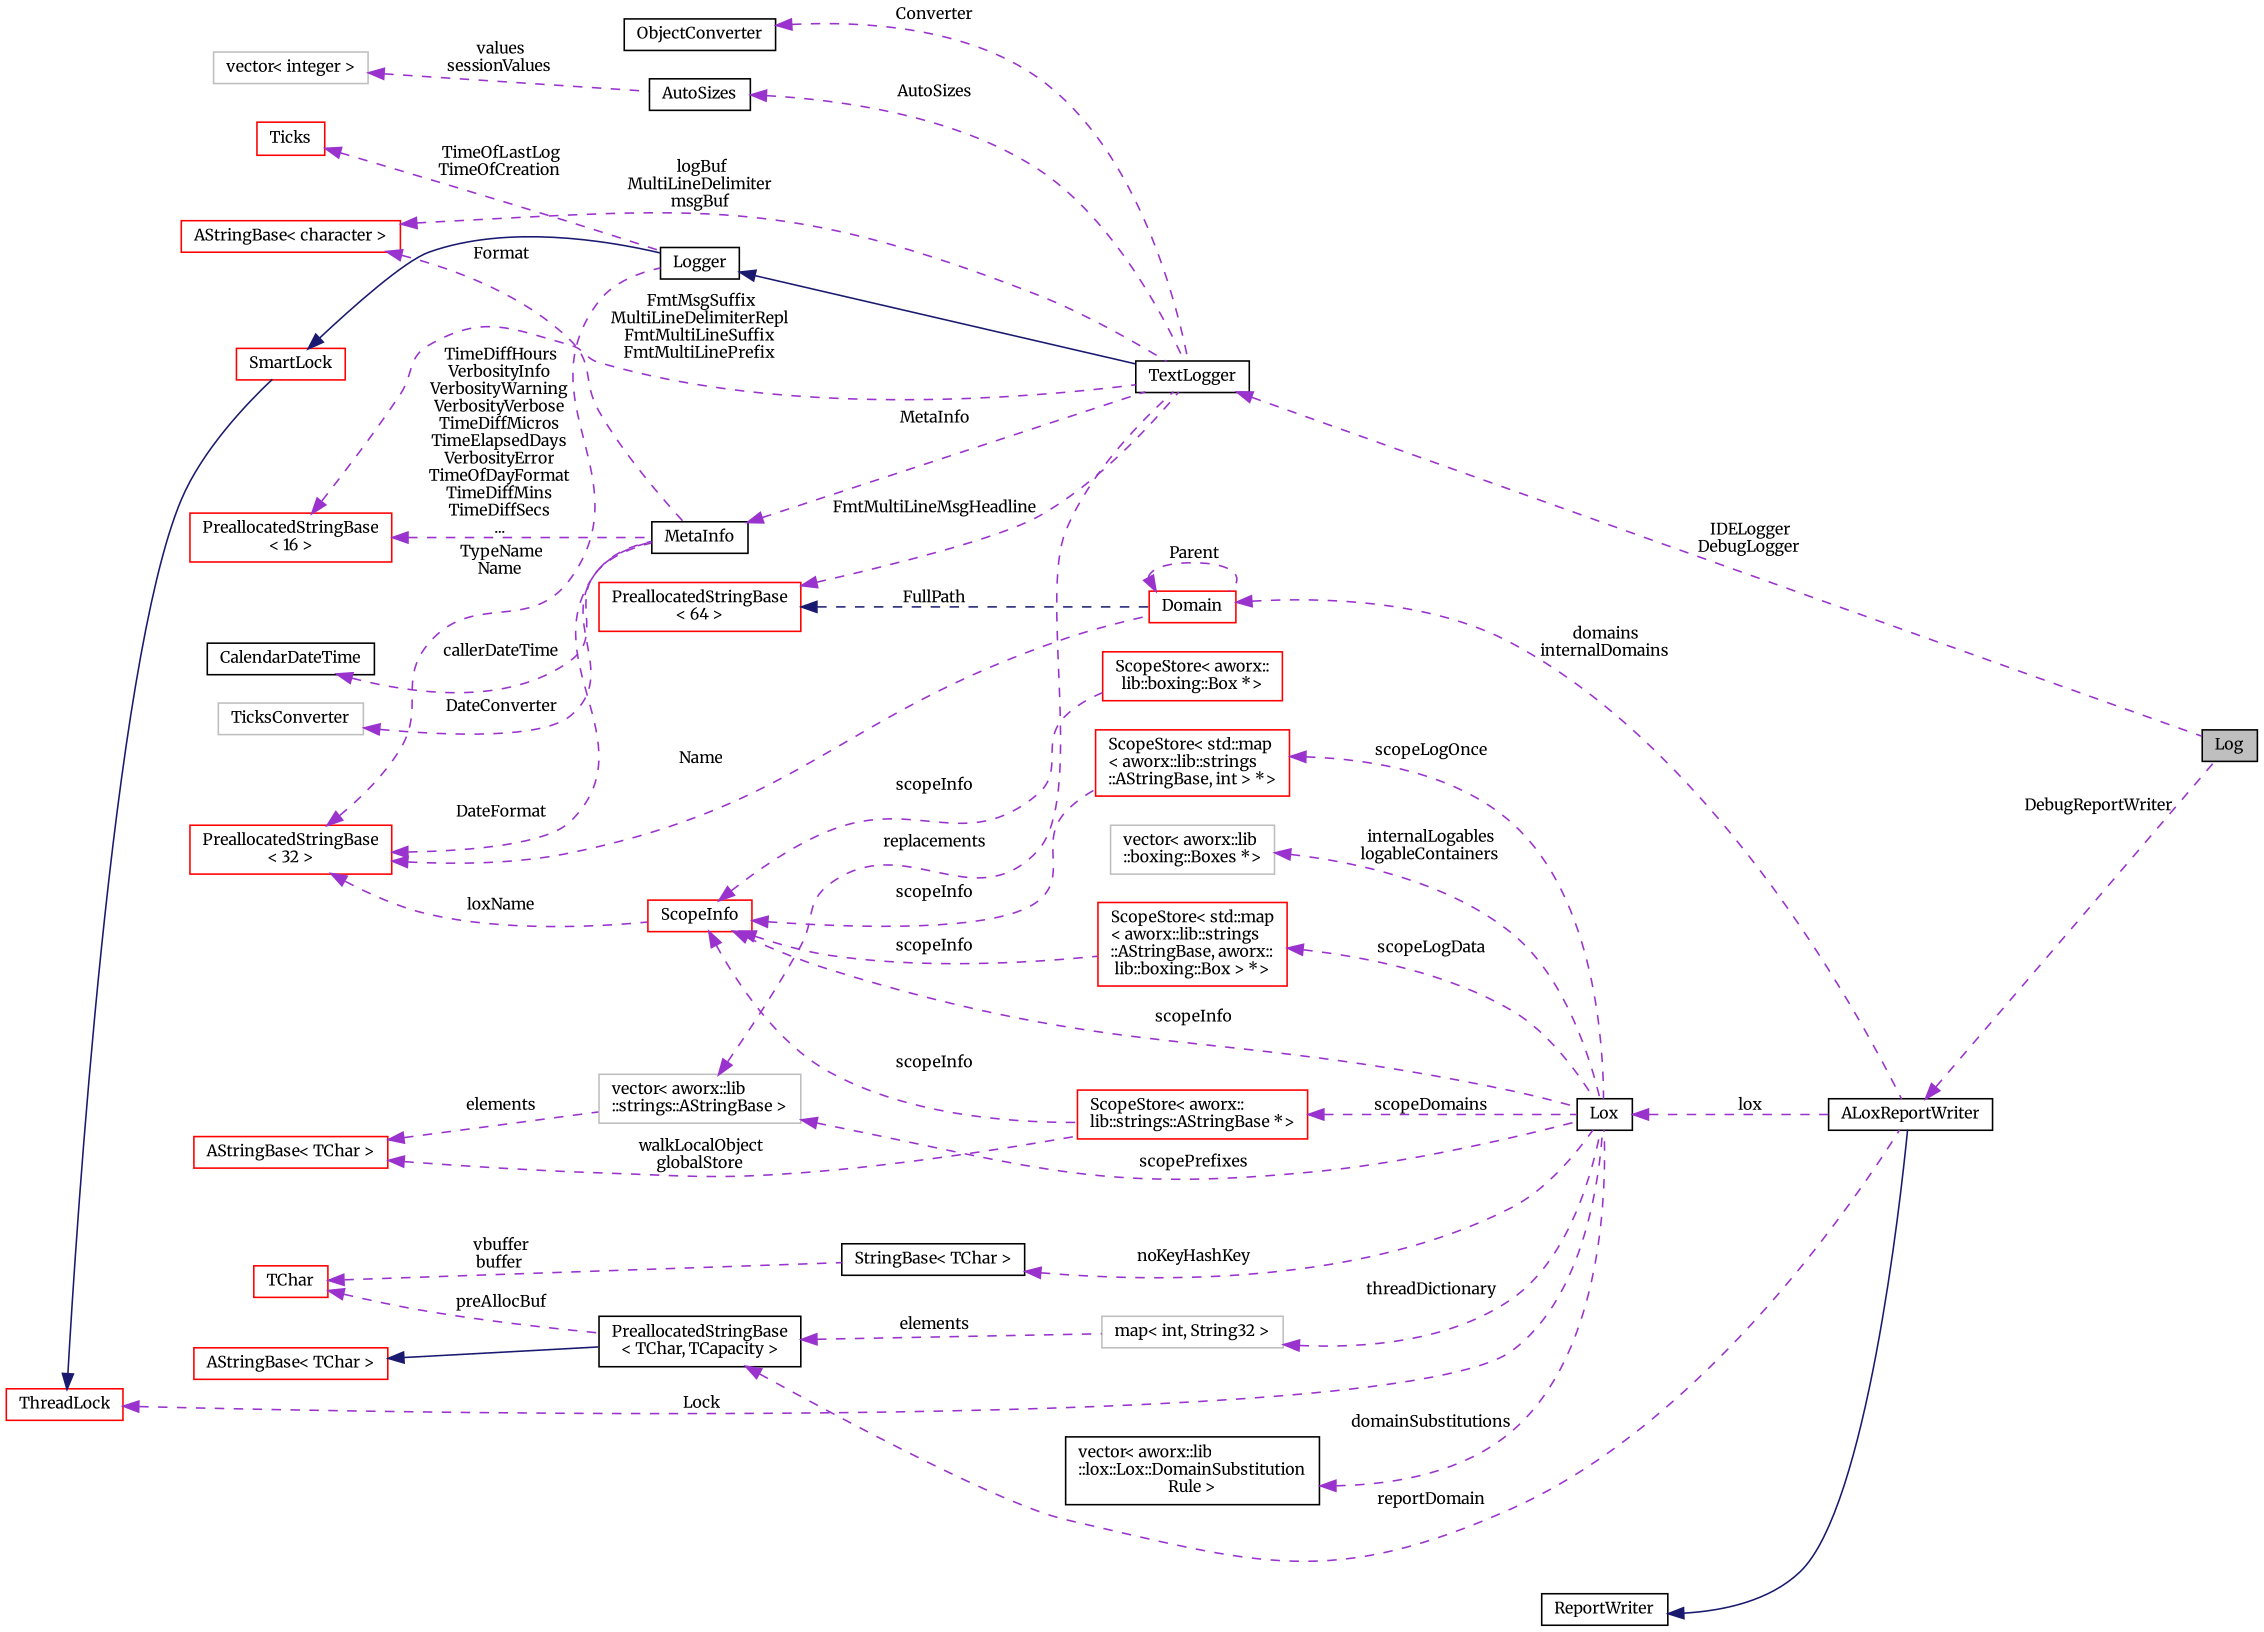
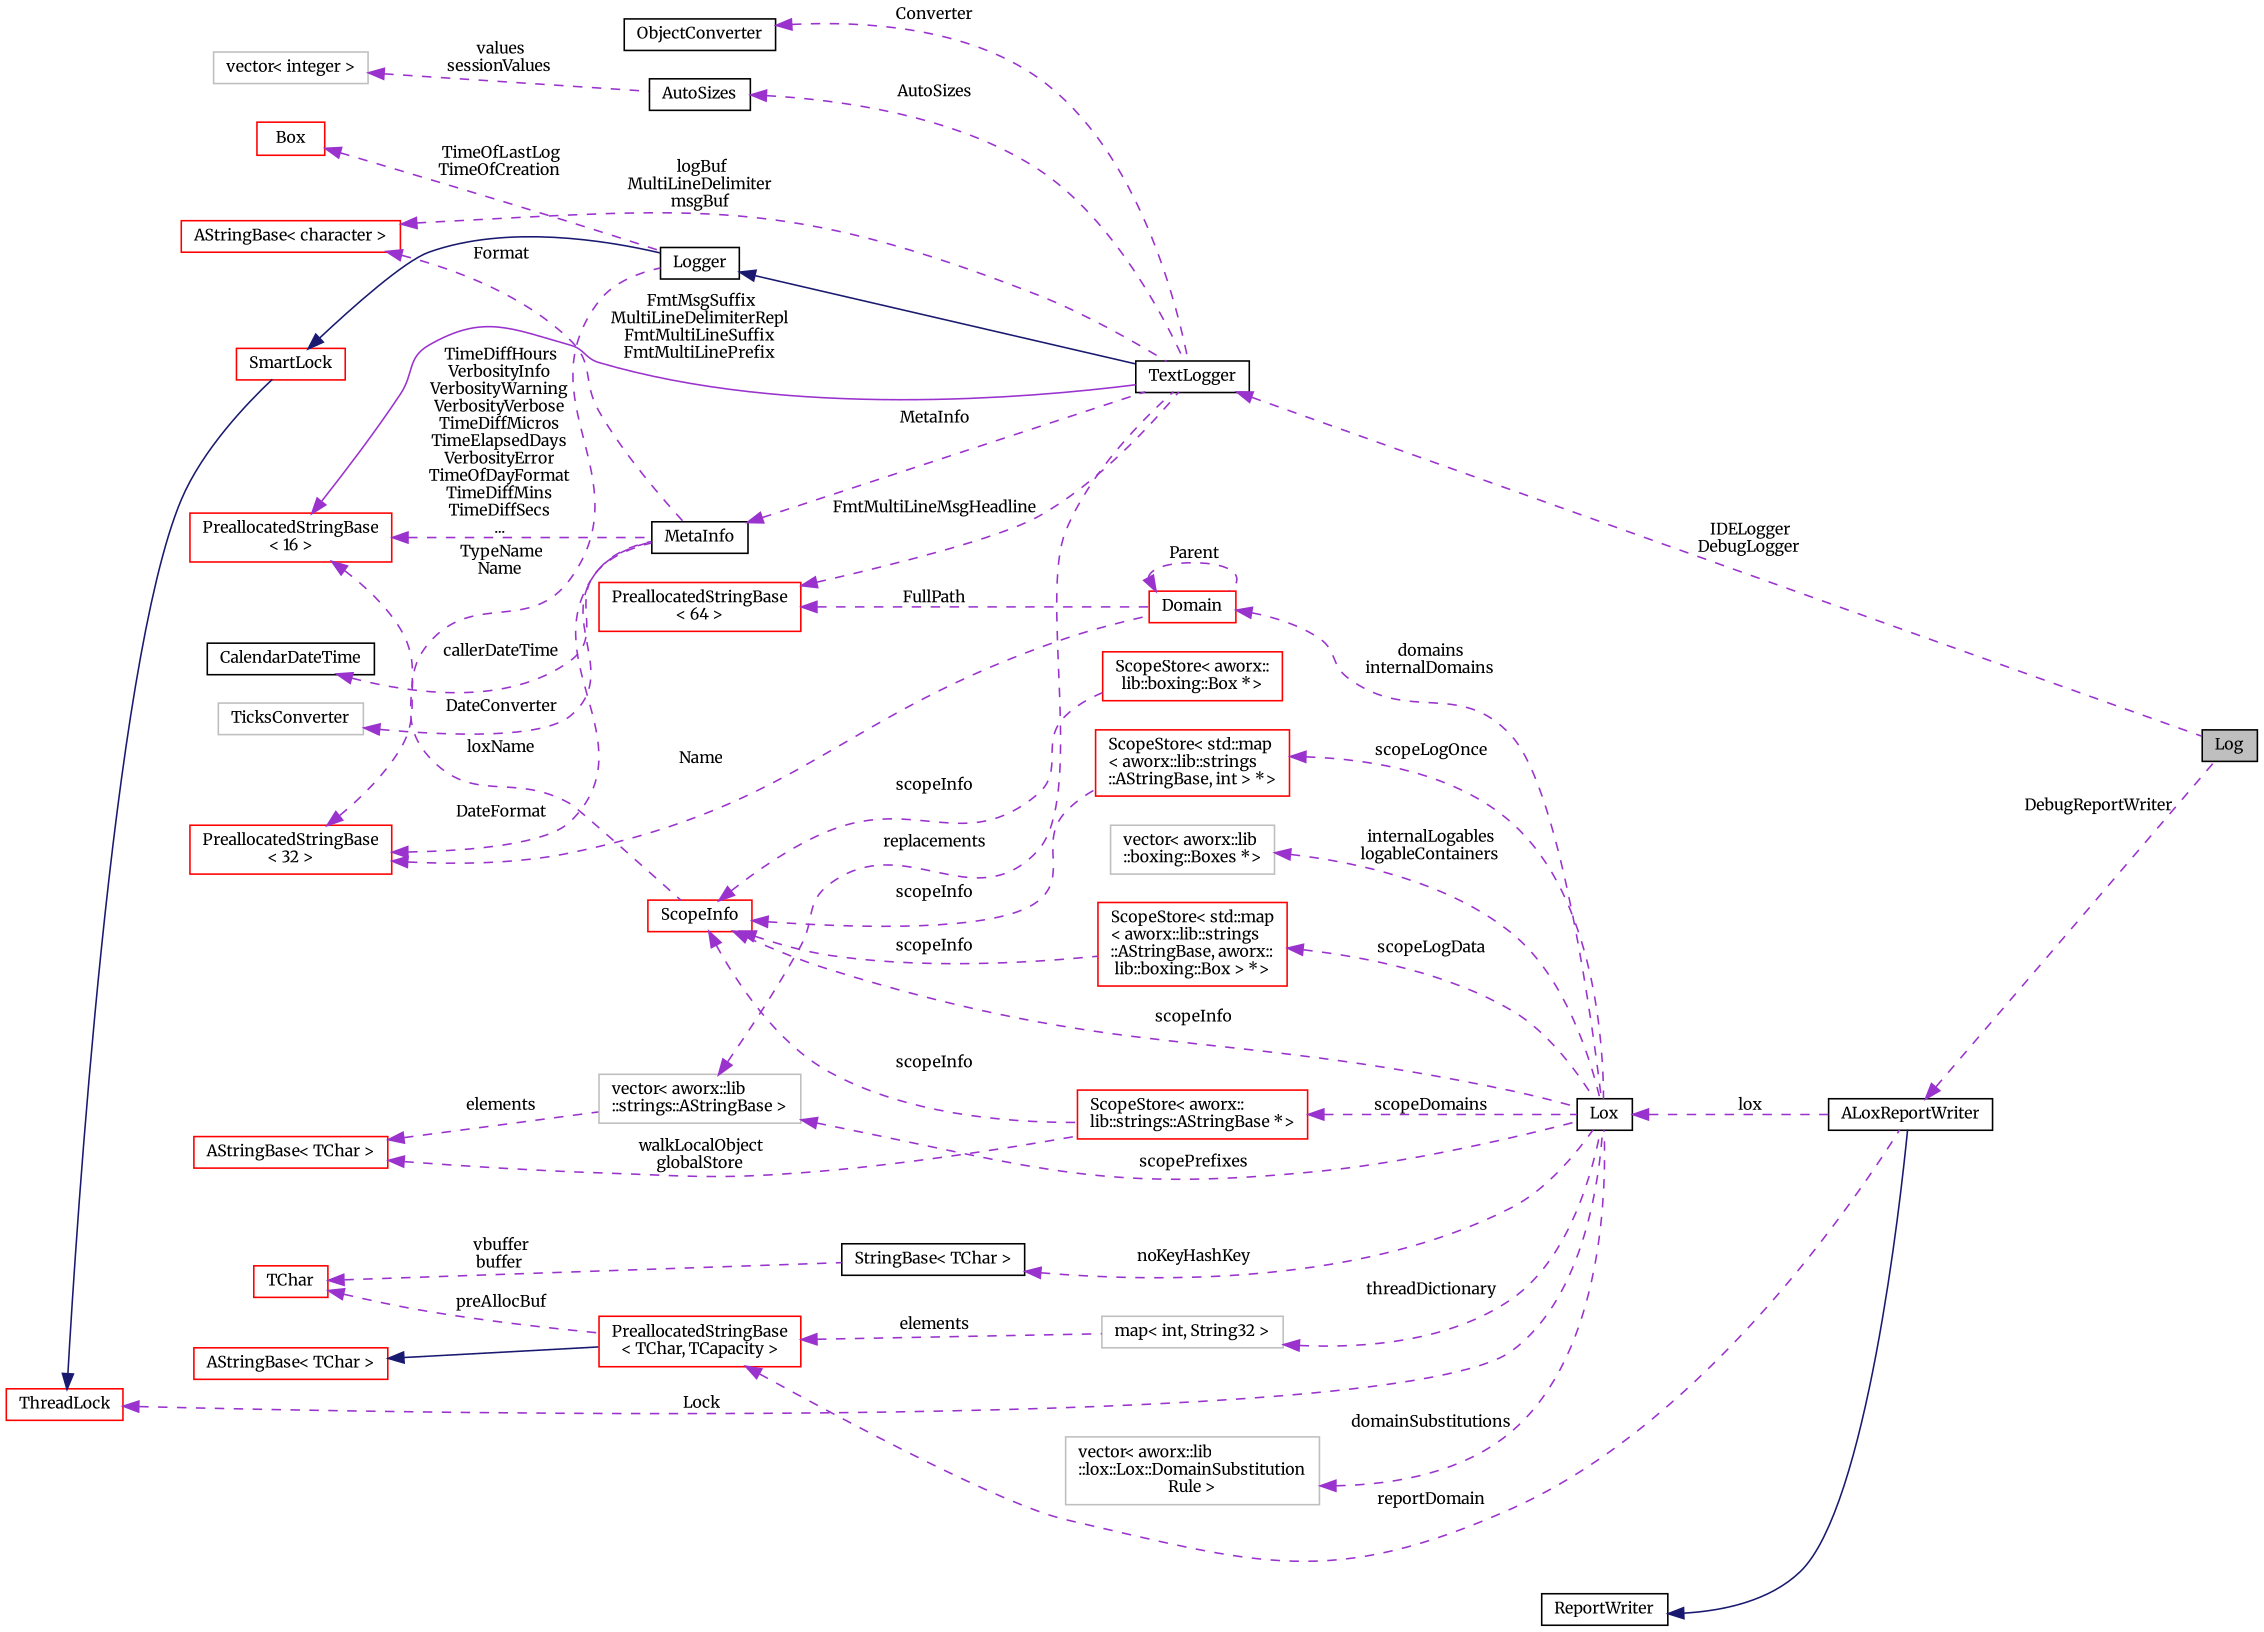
  digraph {
    fontname=Merriweather
    rankdir=LR
    node [color=red fillcolor=white fontname=Merriweather fontsize=10 shape=record style=filled]
    edge [color=darkorchid3 dir=back fontname=Merriweather fontsize=10 labelfontname=Helvetica labelfontsize=10 style=dashed]
    n1 [color=black fillcolor=grey75 fontcolor=black height=0.2 label=Log width=0.4]
    n2 [color=black height=0.2 label=TextLogger width=0.4]
    n3 [color=black height=0.2 label=Logger width=0.4]
    n4 [height=0.2 label=SmartLock width=0.4]
    n5 [height=0.2 label=ThreadLock width=0.4]
    n6 [color=black height=0.2 label=Lox width=0.4]
    n7 [color=black height=0.2 label=ALoxReportWriter width=0.4]
-   n8 [height=0.2 label=Ticks width=0.4]
+   n8 [height=0.2 label=Box width=0.4]
    n9 [height=0.2 label="PreallocatedStringBase\l\< 32 \>" width=0.4]
    n10 [color=black height=0.2 label=MetaInfo width=0.4]
    n11 [height=0.2 label=ScopeInfo width=0.4]
    n12 [height=0.2 label=Domain width=0.4]
    n13 [height=0.2 label="ScopeStore\< aworx::\llib::strings::AStringBase *\>" width=0.4]
    n14 [height=0.2 label="ScopeStore\< std::map\l\< aworx::lib::strings\l::AStringBase, aworx::\llib::boxing::Box \> *\>" width=0.4]
    n15 [height=0.2 label="ScopeStore\< std::map\l\< aworx::lib::strings\l::AStringBase, int \> *\>" width=0.4]
    n16 [height=0.2 label="ScopeStore\< aworx::\llib::boxing::Box *\>" width=0.4]
    n17 [height=0.2 label="PreallocatedStringBase\l\< 64 \>" width=0.4]
    n18 [color=grey75 height=0.2 label="vector\< aworx::lib\l::strings::AStringBase \>" width=0.4]
    n19 [height=0.2 label="AStringBase\< TChar \>" width=0.4]
    n20 [color=black height=0.2 label=AutoSizes width=0.4]
    n21 [color=grey75 height=0.2 label="vector\< integer \>" width=0.4]
    n22 [color=black height=0.2 label=ObjectConverter width=0.4]
    n23 [color=black height=0.2 label=CalendarDateTime width=0.4]
    n24 [color=grey75 height=0.2 label=TicksConverter width=0.4]
    n25 [height=0.2 label="AStringBase\< character \>" width=0.4]
    n26 [height=0.2 label="PreallocatedStringBase\l\< 16 \>" width=0.4]
    n27 [color=black height=0.2 label=ReportWriter width=0.4]
-   n28 [color=black height=0.2 label="PreallocatedStringBase\l\< TChar, TCapacity \>" width=0.4]
+   n28 [height=0.2 label="PreallocatedStringBase\l\< TChar, TCapacity \>" width=0.4]
    n29 [color=grey75 height=0.2 label="map\< int, String32 \>" width=0.4]
    n30 [height=0.2 label="AStringBase\< TChar \>" width=0.4]
    n31 [height=0.2 label=TChar width=0.4]
    n32 [color=black height=0.2 label="StringBase\< TChar \>" width=0.4]
-   n33 [color=black height=0.2 label="vector\< aworx::lib\l::lox::Lox::DomainSubstitution\lRule \>" width=0.4]
+   n33 [color=grey75 height=0.2 label="vector\< aworx::lib\l::lox::Lox::DomainSubstitution\lRule \>" width=0.4]
    n34 [color=grey75 height=0.2 label="vector\< aworx::lib\l::boxing::Boxes *\>" width=0.4]
    n2 -> n1 [label=" IDELogger\nDebugLogger"]
    n3 -> n2 [color=midnightblue style=solid]
    n4 -> n3 [color=midnightblue style=solid]
    n5 -> n4 [color=midnightblue style=solid]
    n5 -> n6 [label=" Lock"]
    n6 -> n7 [label=" lox"]
    n7 -> n1 [label=" DebugReportWriter"]
    n8 -> n3 [label=" TimeOfLastLog\nTimeOfCreation"]
    n9 -> n3 [label=" TypeName\nName"]
    n9 -> n10 [label=" DateFormat"]
-   n9 -> n11 [label=" loxName"]
+   n26 -> n11 [label=" loxName"]
    n9 -> n12 [label=" Name"]
    n10 -> n2 [label=" MetaInfo"]
    n11 -> n6 [label=" scopeInfo"]
    n11 -> n13 [label=" scopeInfo"]
    n11 -> n14 [label=" scopeInfo"]
    n11 -> n15 [label=" scopeInfo"]
    n11 -> n16 [label=" scopeInfo"]
-   n12 -> n7 [label=" domains\ninternalDomains"]
+   n12 -> n6 [label=" domains\ninternalDomains"]
    n12 -> n12 [label=" Parent"]
    n13 -> n6 [label=" scopeDomains"]
    n14 -> n6 [label=" scopeLogData"]
    n15 -> n6 [label=" scopeLogOnce"]
    n17 -> n2 [label=" FmtMultiLineMsgHeadline"]
-   n17 -> n12 [color=midnightblue label=" FullPath"]
+   n17 -> n12 [label=" FullPath"]
    n18 -> n2 [label=" replacements"]
    n18 -> n6 [label=" scopePrefixes"]
    n19 -> n13 [label=" walkLocalObject\nglobalStore"]
    n19 -> n18 [label=" elements"]
    n20 -> n2 [label=" AutoSizes"]
    n21 -> n20 [label=" values\nsessionValues"]
    n22 -> n2 [label=" Converter"]
    n23 -> n10 [label=" callerDateTime"]
    n24 -> n10 [label=" DateConverter"]
    n25 -> n2 [label=" logBuf\nMultiLineDelimiter\nmsgBuf"]
    n25 -> n10 [label=" Format"]
-   n26 -> n2 [label=" FmtMsgSuffix\nMultiLineDelimiterRepl\nFmtMultiLineSuffix\nFmtMultiLinePrefix"]
+   n26 -> n2 [label=" FmtMsgSuffix\nMultiLineDelimiterRepl\nFmtMultiLineSuffix\nFmtMultiLinePrefix" style=solid]
    n26 -> n10 [label=" TimeDiffHours\nVerbosityInfo\nVerbosityWarning\nVerbosityVerbose\nTimeDiffMicros\nTimeElapsedDays\nVerbosityError\nTimeOfDayFormat\nTimeDiffMins\nTimeDiffSecs\n..."]
    n27 -> n7 [color=midnightblue style=solid]
    n28 -> n7 [label=" reportDomain"]
    n28 -> n29 [label=" elements"]
    n29 -> n6 [label=" threadDictionary"]
    n30 -> n28 [color=midnightblue style=solid]
    n31 -> n28 [label=" preAllocBuf"]
    n31 -> n32 [label=" vbuffer\nbuffer"]
    n32 -> n6 [label=" noKeyHashKey"]
    n33 -> n6 [label=" domainSubstitutions"]
    n34 -> n6 [label=" internalLogables\nlogableContainers"]
  }
